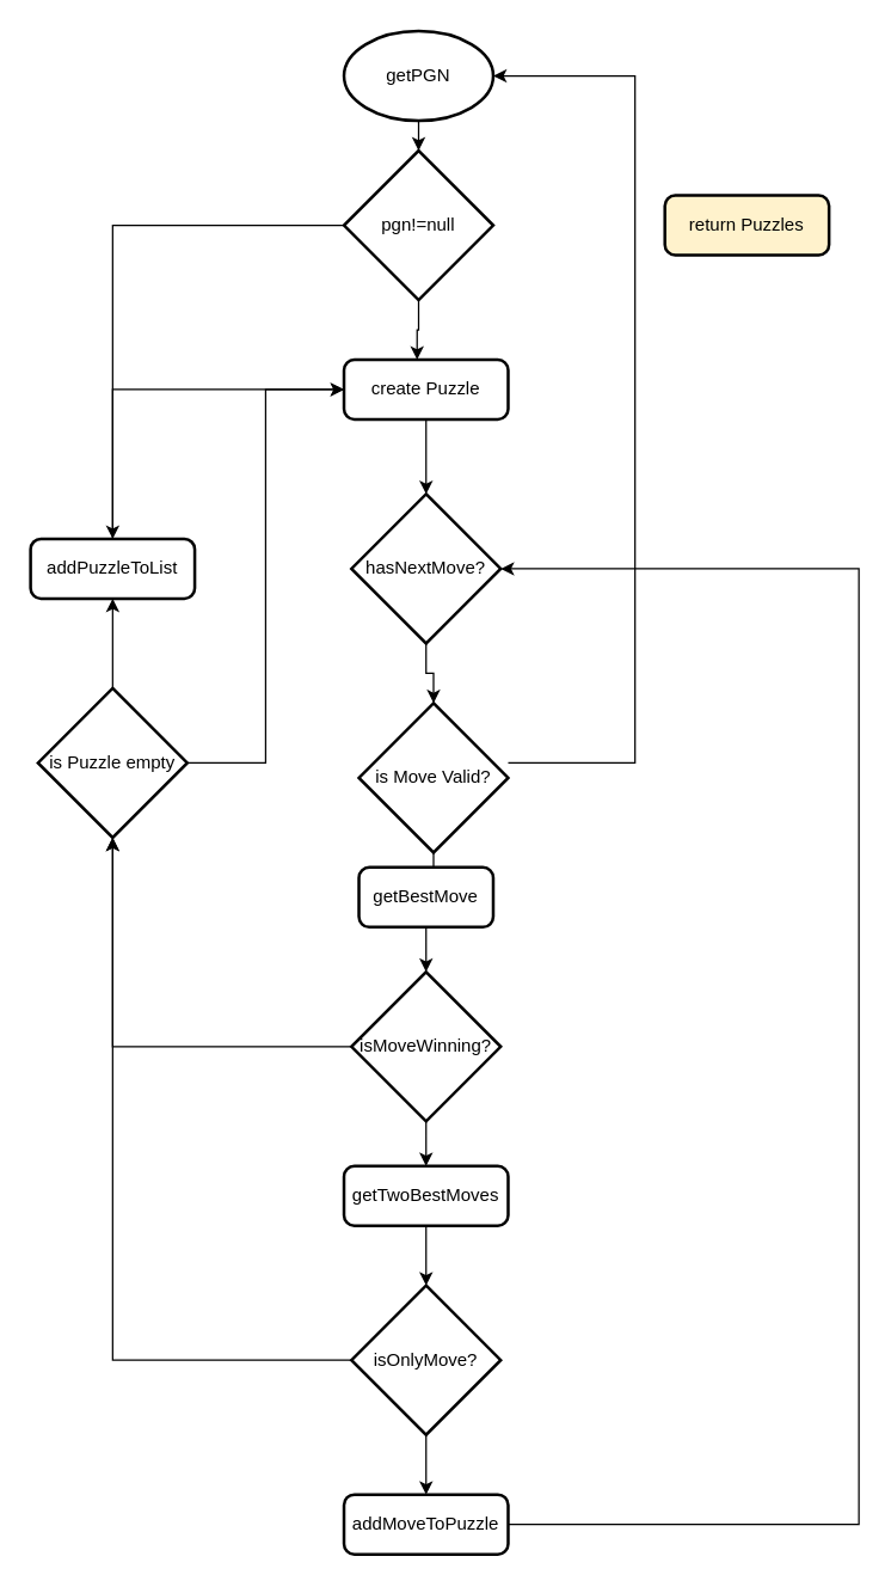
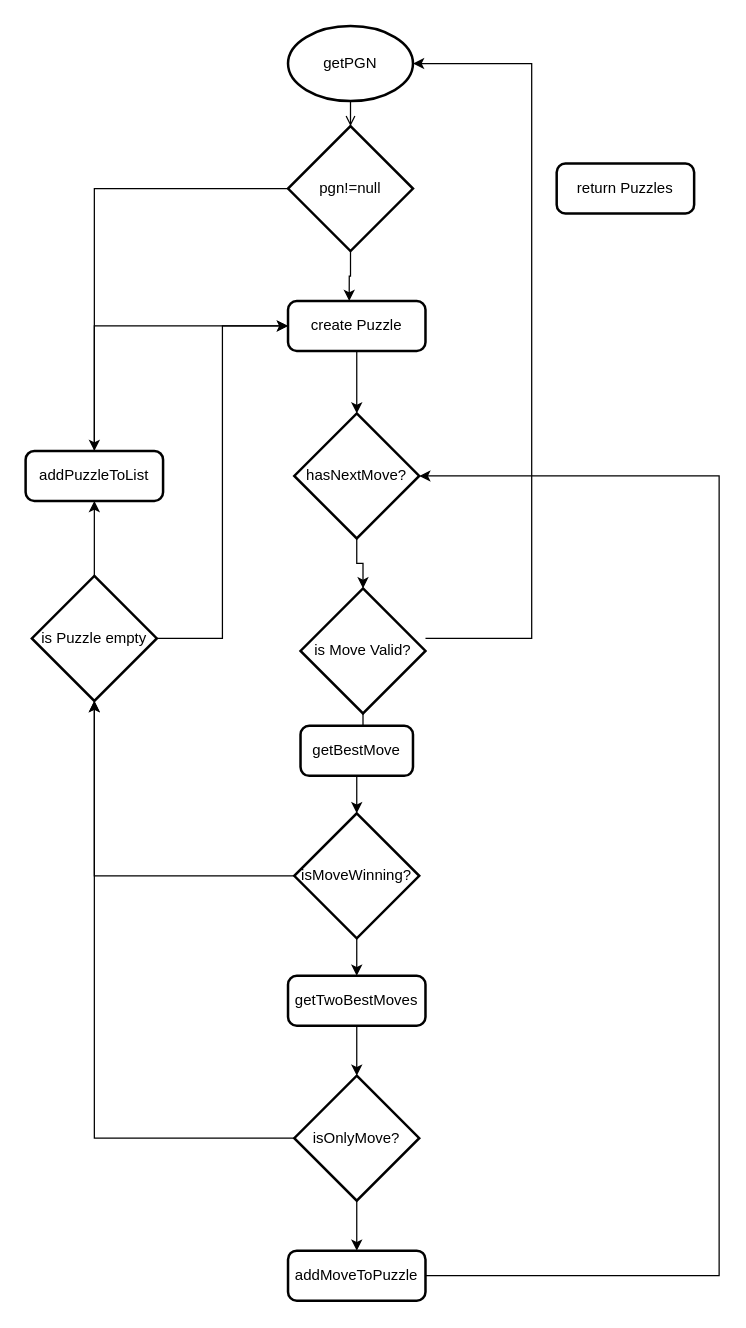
  <mxCell id="0" />
  <mxCell id="1" parent="0" />
- <mxCell id="2" style="edgeStyle=orthogonalEdgeStyle;rounded=0;orthogonalLoop=1;jettySize=auto;html=1;entryX=0.5;entryY=0;entryDx=0;entryDy=0;entryPerimeter=0;" edge="1" parent="1" source="3" target="30"><mxGeometry relative="1" as="geometry" /></mxCell>
+ <mxCell id="2" style="edgeStyle=orthogonalEdgeStyle;rounded=0;orthogonalLoop=1;jettySize=auto;html=1;entryX=0.5;entryY=0;entryDx=0;entryDy=0;entryPerimeter=0;endArrow=open;" edge="1" parent="1" source="3" target="30"><mxGeometry relative="1" as="geometry" /></mxCell>
  <mxCell id="3" value="getPGN" style="strokeWidth=2;html=1;shape=mxgraph.flowchart.start_1;whiteSpace=wrap;" vertex="1" parent="1"><mxGeometry x="230" y="20" width="100" height="60" as="geometry" /></mxCell>
  <mxCell id="4" style="edgeStyle=orthogonalEdgeStyle;rounded=0;orthogonalLoop=1;jettySize=auto;html=1;entryX=0.5;entryY=0;entryDx=0;entryDy=0;entryPerimeter=0;" edge="1" parent="1" source="5" target="8"><mxGeometry relative="1" as="geometry" /></mxCell>
  <mxCell id="5" value="hasNextMove?" style="strokeWidth=2;html=1;shape=mxgraph.flowchart.decision;whiteSpace=wrap;" vertex="1" parent="1"><mxGeometry x="235" y="330" width="100" height="100" as="geometry" /></mxCell>
  <mxCell id="6" style="edgeStyle=orthogonalEdgeStyle;rounded=0;orthogonalLoop=1;jettySize=auto;html=1;entryX=0.5;entryY=0;entryDx=0;entryDy=0;" edge="1" parent="1" source="8" target="16"><mxGeometry relative="1" as="geometry" /></mxCell>
  <mxCell id="7" style="edgeStyle=orthogonalEdgeStyle;rounded=0;orthogonalLoop=1;jettySize=auto;html=1;entryX=1;entryY=0.5;entryDx=0;entryDy=0;entryPerimeter=0;" edge="1" parent="1" source="8" target="3"><mxGeometry relative="1" as="geometry"><mxPoint x="455" y="190" as="targetPoint" /><Array as="points"><mxPoint x="425" y="510" /><mxPoint x="425" y="50" /></Array></mxGeometry></mxCell>
  <mxCell id="8" value="is Move Valid?" style="strokeWidth=2;html=1;shape=mxgraph.flowchart.decision;whiteSpace=wrap;" vertex="1" parent="1"><mxGeometry x="240" y="470" width="100" height="100" as="geometry" /></mxCell>
  <mxCell id="9" style="edgeStyle=orthogonalEdgeStyle;rounded=0;orthogonalLoop=1;jettySize=auto;html=1;entryX=0.5;entryY=0;entryDx=0;entryDy=0;" edge="1" parent="1" source="11" target="18"><mxGeometry relative="1" as="geometry" /></mxCell>
  <mxCell id="10" style="edgeStyle=orthogonalEdgeStyle;rounded=0;orthogonalLoop=1;jettySize=auto;html=1;entryX=0.5;entryY=1;entryDx=0;entryDy=0;entryPerimeter=0;" edge="1" parent="1" source="11" target="27"><mxGeometry relative="1" as="geometry"><mxPoint x="75" y="700" as="targetPoint" /></mxGeometry></mxCell>
  <mxCell id="11" value="isMoveWinning?" style="strokeWidth=2;html=1;shape=mxgraph.flowchart.decision;whiteSpace=wrap;" vertex="1" parent="1"><mxGeometry x="235" y="650" width="100" height="100" as="geometry" /></mxCell>
  <mxCell id="12" style="edgeStyle=orthogonalEdgeStyle;rounded=0;orthogonalLoop=1;jettySize=auto;html=1;entryX=0.5;entryY=0;entryDx=0;entryDy=0;" edge="1" parent="1" source="14" target="20"><mxGeometry relative="1" as="geometry" /></mxCell>
  <mxCell id="13" style="edgeStyle=orthogonalEdgeStyle;rounded=0;orthogonalLoop=1;jettySize=auto;html=1;entryX=0.5;entryY=1;entryDx=0;entryDy=0;entryPerimeter=0;" edge="1" parent="1" source="14" target="27"><mxGeometry relative="1" as="geometry" /></mxCell>
  <mxCell id="14" value="isOnlyMove?" style="strokeWidth=2;html=1;shape=mxgraph.flowchart.decision;whiteSpace=wrap;" vertex="1" parent="1"><mxGeometry x="235" y="860" width="100" height="100" as="geometry" /></mxCell>
  <mxCell id="15" style="edgeStyle=orthogonalEdgeStyle;rounded=0;orthogonalLoop=1;jettySize=auto;html=1;" edge="1" parent="1" source="16" target="11"><mxGeometry relative="1" as="geometry" /></mxCell>
  <mxCell id="16" value="getBestMove" style="rounded=1;whiteSpace=wrap;html=1;absoluteArcSize=1;arcSize=14;strokeWidth=2;" vertex="1" parent="1"><mxGeometry x="240" y="580" width="90" height="40" as="geometry" /></mxCell>
  <mxCell id="17" style="edgeStyle=orthogonalEdgeStyle;rounded=0;orthogonalLoop=1;jettySize=auto;html=1;entryX=0.5;entryY=0;entryDx=0;entryDy=0;entryPerimeter=0;" edge="1" parent="1" source="18" target="14"><mxGeometry relative="1" as="geometry" /></mxCell>
  <mxCell id="18" value="getTwoBestMoves" style="rounded=1;whiteSpace=wrap;html=1;absoluteArcSize=1;arcSize=14;strokeWidth=2;" vertex="1" parent="1"><mxGeometry x="230" y="780" width="110" height="40" as="geometry" /></mxCell>
  <mxCell id="19" style="edgeStyle=orthogonalEdgeStyle;rounded=0;orthogonalLoop=1;jettySize=auto;html=1;entryX=1;entryY=0.5;entryDx=0;entryDy=0;entryPerimeter=0;" edge="1" parent="1" source="20" target="5"><mxGeometry relative="1" as="geometry"><mxPoint x="545" y="320" as="targetPoint" /><Array as="points"><mxPoint x="575" y="1020" /><mxPoint x="575" y="380" /></Array></mxGeometry></mxCell>
  <mxCell id="20" value="addMoveToPuzzle" style="rounded=1;whiteSpace=wrap;html=1;absoluteArcSize=1;arcSize=14;strokeWidth=2;" vertex="1" parent="1"><mxGeometry x="230" y="1000" width="110" height="40" as="geometry" /></mxCell>
  <mxCell id="21" style="edgeStyle=orthogonalEdgeStyle;rounded=0;orthogonalLoop=1;jettySize=auto;html=1;entryX=0;entryY=0.5;entryDx=0;entryDy=0;" edge="1" parent="1" source="22" target="24"><mxGeometry relative="1" as="geometry"><mxPoint x="75" y="260" as="targetPoint" /><Array as="points"><mxPoint x="75" y="260" /></Array></mxGeometry></mxCell>
  <mxCell id="22" value="addPuzzleToList" style="rounded=1;whiteSpace=wrap;html=1;absoluteArcSize=1;arcSize=14;strokeWidth=2;" vertex="1" parent="1"><mxGeometry x="20" y="360" width="110" height="40" as="geometry" /></mxCell>
  <mxCell id="23" style="edgeStyle=orthogonalEdgeStyle;rounded=0;orthogonalLoop=1;jettySize=auto;html=1;" edge="1" parent="1" source="24" target="5"><mxGeometry relative="1" as="geometry" /></mxCell>
  <mxCell id="24" value="create Puzzle" style="rounded=1;whiteSpace=wrap;html=1;absoluteArcSize=1;arcSize=14;strokeWidth=2;" vertex="1" parent="1"><mxGeometry x="230" y="240" width="110" height="40" as="geometry" /></mxCell>
  <mxCell id="25" style="edgeStyle=orthogonalEdgeStyle;rounded=0;orthogonalLoop=1;jettySize=auto;html=1;entryX=0;entryY=0.5;entryDx=0;entryDy=0;" edge="1" parent="1" source="27" target="24"><mxGeometry relative="1" as="geometry"><mxPoint x="185" y="260" as="targetPoint" /></mxGeometry></mxCell>
  <mxCell id="26" style="edgeStyle=orthogonalEdgeStyle;rounded=0;orthogonalLoop=1;jettySize=auto;html=1;entryX=0.5;entryY=1;entryDx=0;entryDy=0;" edge="1" parent="1" source="27" target="22"><mxGeometry relative="1" as="geometry" /></mxCell>
  <mxCell id="27" value="is Puzzle empty" style="strokeWidth=2;html=1;shape=mxgraph.flowchart.decision;whiteSpace=wrap;" vertex="1" parent="1"><mxGeometry x="25" y="460" width="100" height="100" as="geometry" /></mxCell>
  <mxCell id="28" style="edgeStyle=orthogonalEdgeStyle;rounded=0;orthogonalLoop=1;jettySize=auto;html=1;entryX=0.445;entryY=0;entryDx=0;entryDy=0;entryPerimeter=0;" edge="1" parent="1" source="30" target="24"><mxGeometry relative="1" as="geometry" /></mxCell>
  <mxCell id="29" style="edgeStyle=orthogonalEdgeStyle;rounded=0;orthogonalLoop=1;jettySize=auto;html=1;" edge="1" parent="1" source="30" target="22"><mxGeometry relative="1" as="geometry" /></mxCell>
  <mxCell id="30" value="pgn!=null" style="strokeWidth=2;html=1;shape=mxgraph.flowchart.decision;whiteSpace=wrap;" vertex="1" parent="1"><mxGeometry x="230" y="100" width="100" height="100" as="geometry" /></mxCell>
- <mxCell id="31" value="return Puzzles" style="rounded=1;whiteSpace=wrap;html=1;absoluteArcSize=1;arcSize=14;strokeWidth=2;fillColor=#fff2cc;" vertex="1" parent="1"><mxGeometry x="445" y="130" width="110" height="40" as="geometry" /></mxCell>
+ <mxCell id="31" value="return Puzzles" style="rounded=1;whiteSpace=wrap;html=1;absoluteArcSize=1;arcSize=14;strokeWidth=2;" vertex="1" parent="1"><mxGeometry x="445" y="130" width="110" height="40" as="geometry" /></mxCell>
